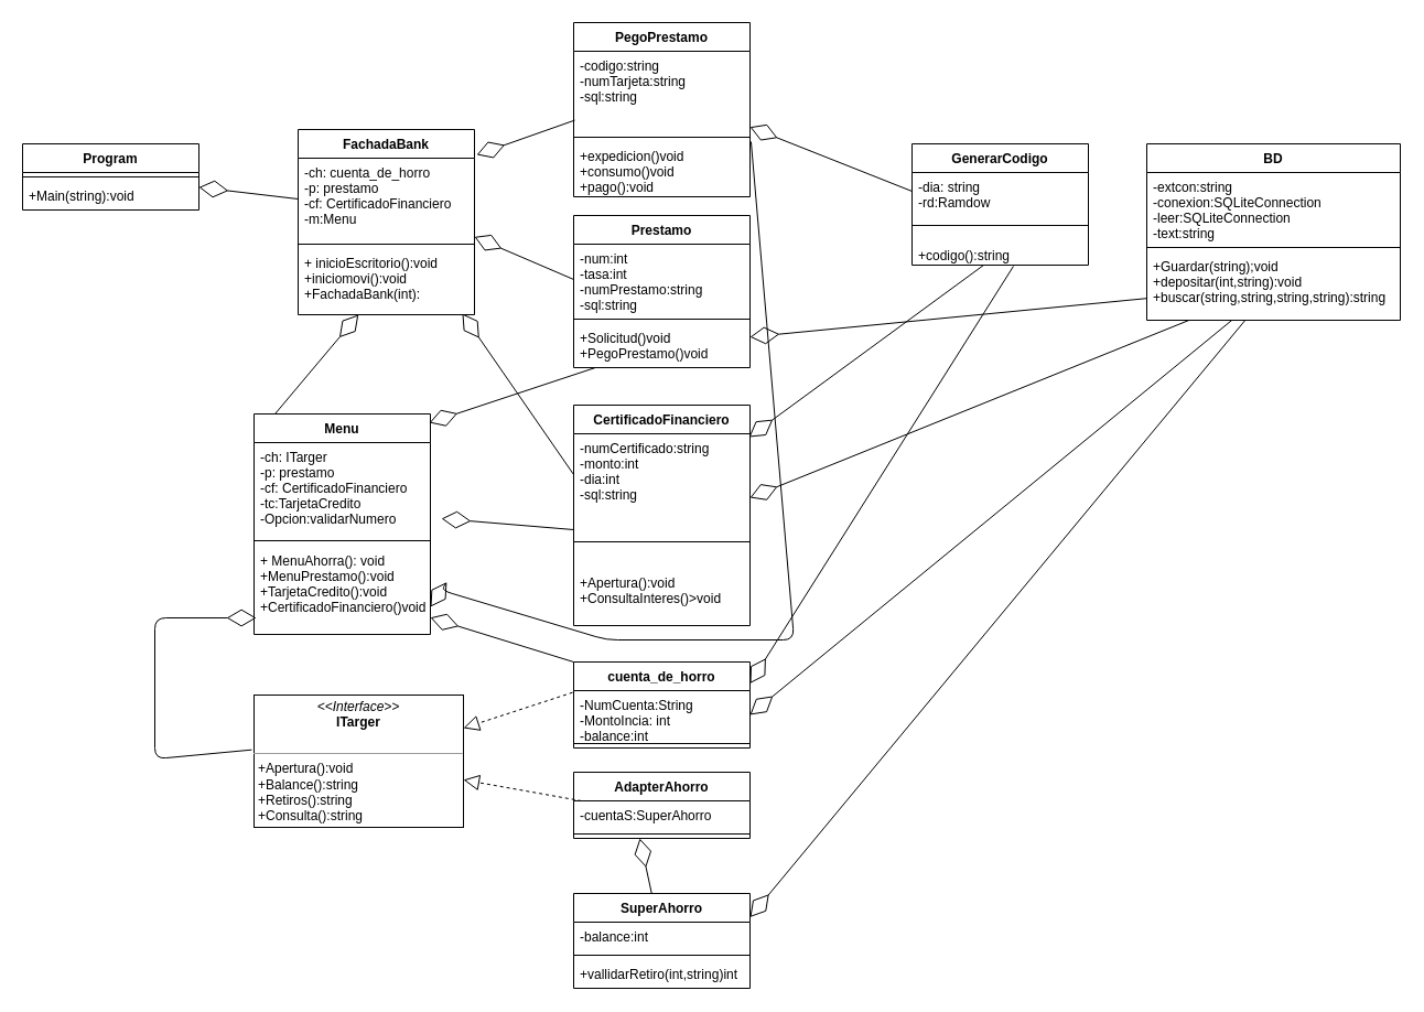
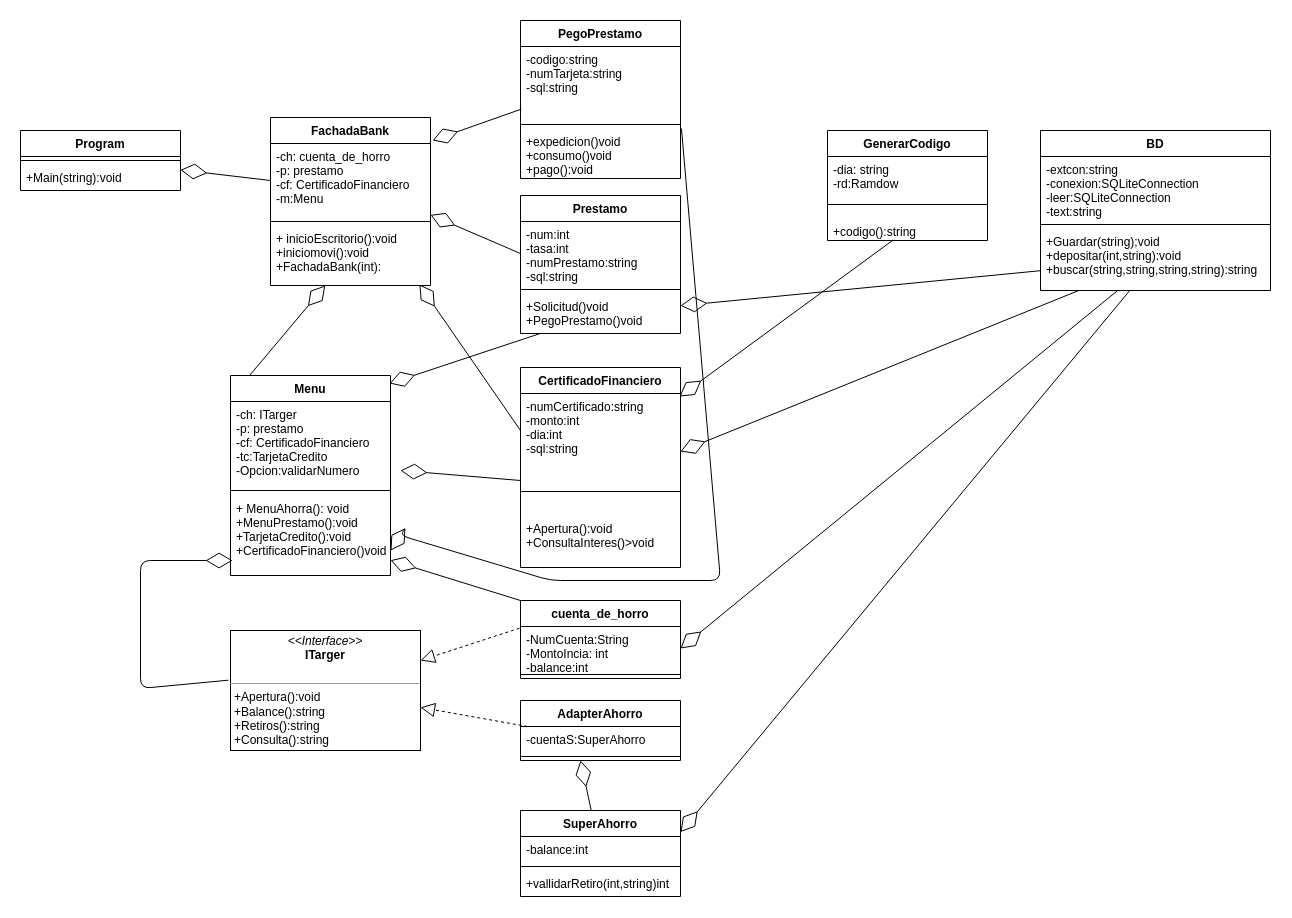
  <mxCell id="0" />
  <mxCell id="1" parent="0" />
  <mxCell id="2" value="Program" style="swimlane;fontStyle=1;align=center;verticalAlign=top;childLayout=stackLayout;horizontal=1;startSize=26;horizontalStack=0;resizeParent=1;resizeParentMax=0;resizeLast=0;collapsible=1;marginBottom=0;" vertex="1" parent="1"><mxGeometry x="20" y="130" width="160" height="60" as="geometry" /></mxCell>
  <mxCell id="3" value="" style="line;strokeWidth=1;fillColor=none;align=left;verticalAlign=middle;spacingTop=-1;spacingLeft=3;spacingRight=3;rotatable=0;labelPosition=right;points=[];portConstraint=eastwest;" vertex="1" parent="2"><mxGeometry y="26" width="160" height="8" as="geometry" /></mxCell>
  <mxCell id="4" value="+Main(string):void" style="text;strokeColor=none;fillColor=none;align=left;verticalAlign=top;spacingLeft=4;spacingRight=4;overflow=hidden;rotatable=0;points=[[0,0.5],[1,0.5]];portConstraint=eastwest;" vertex="1" parent="2"><mxGeometry y="34" width="160" height="26" as="geometry" /></mxCell>
  <mxCell id="5" value="FachadaBank" style="swimlane;fontStyle=1;align=center;verticalAlign=top;childLayout=stackLayout;horizontal=1;startSize=26;horizontalStack=0;resizeParent=1;resizeParentMax=0;resizeLast=0;collapsible=1;marginBottom=0;" vertex="1" parent="1"><mxGeometry x="270" y="117" width="160" height="168" as="geometry" /></mxCell>
  <mxCell id="6" value="-ch: cuenta_de_horro&#10;-p: prestamo&#10;-cf: CertificadoFinanciero&#10;-m:Menu" style="text;strokeColor=none;fillColor=none;align=left;verticalAlign=top;spacingLeft=4;spacingRight=4;overflow=hidden;rotatable=0;points=[[0,0.5],[1,0.5]];portConstraint=eastwest;" vertex="1" parent="5"><mxGeometry y="26" width="160" height="74" as="geometry" /></mxCell>
  <mxCell id="7" value="" style="line;strokeWidth=1;fillColor=none;align=left;verticalAlign=middle;spacingTop=-1;spacingLeft=3;spacingRight=3;rotatable=0;labelPosition=right;points=[];portConstraint=eastwest;" vertex="1" parent="5"><mxGeometry y="100" width="160" height="8" as="geometry" /></mxCell>
  <mxCell id="8" value="+ inicioEscritorio():void&#10;+iniciomovi():void&#10;+FachadaBank(int):" style="text;strokeColor=none;fillColor=none;align=left;verticalAlign=top;spacingLeft=4;spacingRight=4;overflow=hidden;rotatable=0;points=[[0,0.5],[1,0.5]];portConstraint=eastwest;" vertex="1" parent="5"><mxGeometry y="108" width="160" height="60" as="geometry" /></mxCell>
  <mxCell id="9" value="" style="endArrow=diamondThin;endFill=0;endSize=24;html=1;exitX=0;exitY=0.5;exitDx=0;exitDy=0;" edge="1" parent="1" source="6" target="2"><mxGeometry width="160" relative="1" as="geometry"><mxPoint x="280" y="140" as="sourcePoint" /><mxPoint x="200" y="80" as="targetPoint" /></mxGeometry></mxCell>
  <mxCell id="10" value="Menu" style="swimlane;fontStyle=1;align=center;verticalAlign=top;childLayout=stackLayout;horizontal=1;startSize=26;horizontalStack=0;resizeParent=1;resizeParentMax=0;resizeLast=0;collapsible=1;marginBottom=0;" vertex="1" parent="1"><mxGeometry x="230" y="375" width="160" height="200" as="geometry" /></mxCell>
  <mxCell id="11" value="-ch: ITarger&#10;-p: prestamo&#10;-cf: CertificadoFinanciero&#10;-tc:TarjetaCredito&#10;-Opcion:validarNumero" style="text;strokeColor=none;fillColor=none;align=left;verticalAlign=top;spacingLeft=4;spacingRight=4;overflow=hidden;rotatable=0;points=[[0,0.5],[1,0.5]];portConstraint=eastwest;" vertex="1" parent="10"><mxGeometry y="26" width="160" height="84" as="geometry" /></mxCell>
  <mxCell id="12" value="" style="line;strokeWidth=1;fillColor=none;align=left;verticalAlign=middle;spacingTop=-1;spacingLeft=3;spacingRight=3;rotatable=0;labelPosition=right;points=[];portConstraint=eastwest;" vertex="1" parent="10"><mxGeometry y="110" width="160" height="10" as="geometry" /></mxCell>
  <mxCell id="13" value="+ MenuAhorra(): void&#10;+MenuPrestamo():void&#10;+TarjetaCredito():void&#10;+CertificadoFinanciero()void&#10;" style="text;strokeColor=none;fillColor=none;align=left;verticalAlign=top;spacingLeft=4;spacingRight=4;overflow=hidden;rotatable=0;points=[[0,0.5],[1,0.5]];portConstraint=eastwest;" vertex="1" parent="10"><mxGeometry y="120" width="160" height="80" as="geometry" /></mxCell>
  <mxCell id="14" value="" style="endArrow=diamondThin;endFill=0;endSize=24;html=1;exitX=0.119;exitY=0;exitDx=0;exitDy=0;exitPerimeter=0;" edge="1" parent="1" source="10" target="8"><mxGeometry width="160" relative="1" as="geometry"><mxPoint x="120" y="330" as="sourcePoint" /><mxPoint x="280" y="330" as="targetPoint" /></mxGeometry></mxCell>
  <mxCell id="15" value="&lt;p style=&quot;margin: 0px ; margin-top: 4px ; text-align: center&quot;&gt;&lt;i&gt;&amp;lt;&amp;lt;Interface&amp;gt;&amp;gt;&lt;/i&gt;&lt;br&gt;&lt;b&gt;ITarger&lt;/b&gt;&lt;/p&gt;&lt;br&gt;&lt;hr size=&quot;1&quot;&gt;&lt;p style=&quot;margin: 0px ; margin-left: 4px&quot;&gt;+Apertura():void&lt;/p&gt;&lt;p style=&quot;margin: 0px ; margin-left: 4px&quot;&gt;+Balance():string&lt;/p&gt;&lt;p style=&quot;margin: 0px ; margin-left: 4px&quot;&gt;+Retiros():string&lt;/p&gt;&lt;p style=&quot;margin: 0px ; margin-left: 4px&quot;&gt;+Consulta():string&lt;/p&gt;" style="verticalAlign=top;align=left;overflow=fill;fontSize=12;fontFamily=Helvetica;html=1;" vertex="1" parent="1"><mxGeometry x="230" y="630" width="190" height="120" as="geometry" /></mxCell>
  <mxCell id="16" value="" style="endArrow=diamondThin;endFill=0;endSize=24;html=1;exitX=-0.011;exitY=0.414;exitDx=0;exitDy=0;exitPerimeter=0;entryX=0.013;entryY=0.813;entryDx=0;entryDy=0;entryPerimeter=0;" edge="1" parent="1" source="15" target="13"><mxGeometry width="160" relative="1" as="geometry"><mxPoint x="90" y="600" as="sourcePoint" /><mxPoint x="190" y="550" as="targetPoint" /><Array as="points"><mxPoint x="140" y="688" /><mxPoint x="140" y="560" /></Array></mxGeometry></mxCell>
  <mxCell id="17" value="cuenta_de_horro" style="swimlane;fontStyle=1;align=center;verticalAlign=top;childLayout=stackLayout;horizontal=1;startSize=26;horizontalStack=0;resizeParent=1;resizeParentMax=0;resizeLast=0;collapsible=1;marginBottom=0;" vertex="1" parent="1"><mxGeometry x="520" y="600" width="160" height="78" as="geometry" /></mxCell>
  <mxCell id="18" value="-NumCuenta:String&#10;-MontoIncia: int&#10;-balance:int" style="text;strokeColor=none;fillColor=none;align=left;verticalAlign=top;spacingLeft=4;spacingRight=4;overflow=hidden;rotatable=0;points=[[0,0.5],[1,0.5]];portConstraint=eastwest;" vertex="1" parent="17"><mxGeometry y="26" width="160" height="44" as="geometry" /></mxCell>
  <mxCell id="19" value="" style="line;strokeWidth=1;fillColor=none;align=left;verticalAlign=middle;spacingTop=-1;spacingLeft=3;spacingRight=3;rotatable=0;labelPosition=right;points=[];portConstraint=eastwest;" vertex="1" parent="17"><mxGeometry y="70" width="160" height="8" as="geometry" /></mxCell>
  <mxCell id="20" value="AdapterAhorro" style="swimlane;fontStyle=1;align=center;verticalAlign=top;childLayout=stackLayout;horizontal=1;startSize=26;horizontalStack=0;resizeParent=1;resizeParentMax=0;resizeLast=0;collapsible=1;marginBottom=0;" vertex="1" parent="1"><mxGeometry x="520" y="700" width="160" height="60" as="geometry" /></mxCell>
  <mxCell id="21" value="-cuentaS:SuperAhorro" style="text;strokeColor=none;fillColor=none;align=left;verticalAlign=top;spacingLeft=4;spacingRight=4;overflow=hidden;rotatable=0;points=[[0,0.5],[1,0.5]];portConstraint=eastwest;" vertex="1" parent="20"><mxGeometry y="26" width="160" height="26" as="geometry" /></mxCell>
  <mxCell id="22" value="" style="line;strokeWidth=1;fillColor=none;align=left;verticalAlign=middle;spacingTop=-1;spacingLeft=3;spacingRight=3;rotatable=0;labelPosition=right;points=[];portConstraint=eastwest;" vertex="1" parent="20"><mxGeometry y="52" width="160" height="8" as="geometry" /></mxCell>
  <mxCell id="23" value="" style="endArrow=block;dashed=1;endFill=0;endSize=12;html=1;entryX=1;entryY=0.25;entryDx=0;entryDy=0;exitX=-0.006;exitY=0.038;exitDx=0;exitDy=0;exitPerimeter=0;" edge="1" parent="1" source="18" target="15"><mxGeometry width="160" relative="1" as="geometry"><mxPoint x="450" y="550" as="sourcePoint" /><mxPoint x="610" y="550" as="targetPoint" /></mxGeometry></mxCell>
  <mxCell id="24" value="" style="endArrow=block;dashed=1;endFill=0;endSize=12;html=1;" edge="1" parent="1" source="21" target="15"><mxGeometry width="160" relative="1" as="geometry"><mxPoint x="320" y="790" as="sourcePoint" /><mxPoint x="190" y="800" as="targetPoint" /></mxGeometry></mxCell>
  <mxCell id="25" value="SuperAhorro" style="swimlane;fontStyle=1;align=center;verticalAlign=top;childLayout=stackLayout;horizontal=1;startSize=26;horizontalStack=0;resizeParent=1;resizeParentMax=0;resizeLast=0;collapsible=1;marginBottom=0;" vertex="1" parent="1"><mxGeometry x="520" y="810" width="160" height="86" as="geometry" /></mxCell>
  <mxCell id="26" value="-balance:int" style="text;strokeColor=none;fillColor=none;align=left;verticalAlign=top;spacingLeft=4;spacingRight=4;overflow=hidden;rotatable=0;points=[[0,0.5],[1,0.5]];portConstraint=eastwest;" vertex="1" parent="25"><mxGeometry y="26" width="160" height="26" as="geometry" /></mxCell>
  <mxCell id="27" value="" style="line;strokeWidth=1;fillColor=none;align=left;verticalAlign=middle;spacingTop=-1;spacingLeft=3;spacingRight=3;rotatable=0;labelPosition=right;points=[];portConstraint=eastwest;" vertex="1" parent="25"><mxGeometry y="52" width="160" height="8" as="geometry" /></mxCell>
  <mxCell id="28" value="+vallidarRetiro(int,string)int" style="text;strokeColor=none;fillColor=none;align=left;verticalAlign=top;spacingLeft=4;spacingRight=4;overflow=hidden;rotatable=0;points=[[0,0.5],[1,0.5]];portConstraint=eastwest;" vertex="1" parent="25"><mxGeometry y="60" width="160" height="26" as="geometry" /></mxCell>
  <mxCell id="29" value="" style="endArrow=diamondThin;endFill=0;endSize=24;html=1;" edge="1" parent="1" source="25"><mxGeometry width="160" relative="1" as="geometry"><mxPoint x="450" y="780" as="sourcePoint" /><mxPoint x="580" y="760" as="targetPoint" /></mxGeometry></mxCell>
  <mxCell id="30" value="CertificadoFinanciero" style="swimlane;fontStyle=1;align=center;verticalAlign=top;childLayout=stackLayout;horizontal=1;startSize=26;horizontalStack=0;resizeParent=1;resizeParentMax=0;resizeLast=0;collapsible=1;marginBottom=0;" vertex="1" parent="1"><mxGeometry x="520" y="367" width="160" height="200" as="geometry" /></mxCell>
  <mxCell id="31" value="-numCertificado:string&#10;-monto:int&#10;-dia:int&#10;-sql:string&#10;" style="text;strokeColor=none;fillColor=none;align=left;verticalAlign=top;spacingLeft=4;spacingRight=4;overflow=hidden;rotatable=0;points=[[0,0.5],[1,0.5]];portConstraint=eastwest;" vertex="1" parent="30"><mxGeometry y="26" width="160" height="74" as="geometry" /></mxCell>
  <mxCell id="32" value="" style="line;strokeWidth=1;fillColor=none;align=left;verticalAlign=middle;spacingTop=-1;spacingLeft=3;spacingRight=3;rotatable=0;labelPosition=right;points=[];portConstraint=eastwest;" vertex="1" parent="30"><mxGeometry y="100" width="160" height="48" as="geometry" /></mxCell>
  <mxCell id="33" value="+Apertura():void&#10;+ConsultaInteres()&gt;void" style="text;strokeColor=none;fillColor=none;align=left;verticalAlign=top;spacingLeft=4;spacingRight=4;overflow=hidden;rotatable=0;points=[[0,0.5],[1,0.5]];portConstraint=eastwest;" vertex="1" parent="30"><mxGeometry y="148" width="160" height="52" as="geometry" /></mxCell>
  <mxCell id="34" value="" style="endArrow=diamondThin;endFill=0;endSize=24;html=1;exitX=0;exitY=0;exitDx=0;exitDy=0;" edge="1" parent="1" source="17" target="13"><mxGeometry width="160" relative="1" as="geometry"><mxPoint x="430" y="500" as="sourcePoint" /><mxPoint x="590" y="500" as="targetPoint" /></mxGeometry></mxCell>
  <mxCell id="35" value="" style="endArrow=diamondThin;endFill=0;endSize=24;html=1;entryX=1.063;entryY=0.821;entryDx=0;entryDy=0;entryPerimeter=0;" edge="1" parent="1" target="11"><mxGeometry width="160" relative="1" as="geometry"><mxPoint x="520" y="480" as="sourcePoint" /><mxPoint x="560" y="320" as="targetPoint" /></mxGeometry></mxCell>
  <mxCell id="36" value="" style="endArrow=diamondThin;endFill=0;endSize=24;html=1;entryX=0.931;entryY=0.983;entryDx=0;entryDy=0;entryPerimeter=0;exitX=0;exitY=0.5;exitDx=0;exitDy=0;" edge="1" parent="1" source="31" target="8"><mxGeometry width="160" relative="1" as="geometry"><mxPoint x="420" y="330" as="sourcePoint" /><mxPoint x="580" y="330" as="targetPoint" /></mxGeometry></mxCell>
  <mxCell id="37" value="Prestamo" style="swimlane;fontStyle=1;align=center;verticalAlign=top;childLayout=stackLayout;horizontal=1;startSize=26;horizontalStack=0;resizeParent=1;resizeParentMax=0;resizeLast=0;collapsible=1;marginBottom=0;" vertex="1" parent="1"><mxGeometry x="520" y="195" width="160" height="138" as="geometry" /></mxCell>
  <mxCell id="38" value="-num:int&#10;-tasa:int&#10;-numPrestamo:string&#10;-sql:string" style="text;strokeColor=none;fillColor=none;align=left;verticalAlign=top;spacingLeft=4;spacingRight=4;overflow=hidden;rotatable=0;points=[[0,0.5],[1,0.5]];portConstraint=eastwest;" vertex="1" parent="37"><mxGeometry y="26" width="160" height="64" as="geometry" /></mxCell>
  <mxCell id="39" value="" style="line;strokeWidth=1;fillColor=none;align=left;verticalAlign=middle;spacingTop=-1;spacingLeft=3;spacingRight=3;rotatable=0;labelPosition=right;points=[];portConstraint=eastwest;" vertex="1" parent="37"><mxGeometry y="90" width="160" height="8" as="geometry" /></mxCell>
  <mxCell id="40" value="+Solicitud()void&#10;+PegoPrestamo()void" style="text;strokeColor=none;fillColor=none;align=left;verticalAlign=top;spacingLeft=4;spacingRight=4;overflow=hidden;rotatable=0;points=[[0,0.5],[1,0.5]];portConstraint=eastwest;" vertex="1" parent="37"><mxGeometry y="98" width="160" height="40" as="geometry" /></mxCell>
  <mxCell id="41" value="" style="endArrow=diamondThin;endFill=0;endSize=24;html=1;exitX=0;exitY=0.5;exitDx=0;exitDy=0;" edge="1" parent="1" source="38" target="6"><mxGeometry width="160" relative="1" as="geometry"><mxPoint x="490" y="140" as="sourcePoint" /><mxPoint x="650" y="140" as="targetPoint" /></mxGeometry></mxCell>
  <mxCell id="42" value="" style="endArrow=diamondThin;endFill=0;endSize=24;html=1;entryX=0.994;entryY=0.04;entryDx=0;entryDy=0;entryPerimeter=0;" edge="1" parent="1" source="40" target="10"><mxGeometry width="160" relative="1" as="geometry"><mxPoint x="300" y="333" as="sourcePoint" /><mxPoint x="460" y="333" as="targetPoint" /></mxGeometry></mxCell>
  <mxCell id="43" value="PegoPrestamo" style="swimlane;fontStyle=1;align=center;verticalAlign=top;childLayout=stackLayout;horizontal=1;startSize=26;horizontalStack=0;resizeParent=1;resizeParentMax=0;resizeLast=0;collapsible=1;marginBottom=0;" vertex="1" parent="1"><mxGeometry x="520" y="20" width="160" height="158" as="geometry" /></mxCell>
  <mxCell id="44" value="-codigo:string&#10;-numTarjeta:string&#10;-sql:string" style="text;strokeColor=none;fillColor=none;align=left;verticalAlign=top;spacingLeft=4;spacingRight=4;overflow=hidden;rotatable=0;points=[[0,0.5],[1,0.5]];portConstraint=eastwest;" vertex="1" parent="43"><mxGeometry y="26" width="160" height="74" as="geometry" /></mxCell>
  <mxCell id="45" value="" style="line;strokeWidth=1;fillColor=none;align=left;verticalAlign=middle;spacingTop=-1;spacingLeft=3;spacingRight=3;rotatable=0;labelPosition=right;points=[];portConstraint=eastwest;" vertex="1" parent="43"><mxGeometry y="100" width="160" height="8" as="geometry" /></mxCell>
  <mxCell id="46" value="+expedicion()void&#10;+consumo()void&#10;+pago():void" style="text;strokeColor=none;fillColor=none;align=left;verticalAlign=top;spacingLeft=4;spacingRight=4;overflow=hidden;rotatable=0;points=[[0,0.5],[1,0.5]];portConstraint=eastwest;" vertex="1" parent="43"><mxGeometry y="108" width="160" height="50" as="geometry" /></mxCell>
  <mxCell id="47" value="" style="endArrow=diamondThin;endFill=0;endSize=24;html=1;entryX=1.013;entryY=-0.041;entryDx=0;entryDy=0;entryPerimeter=0;exitX=0.006;exitY=0.846;exitDx=0;exitDy=0;exitPerimeter=0;" edge="1" parent="1" source="44" target="6"><mxGeometry width="160" relative="1" as="geometry"><mxPoint x="350" y="60" as="sourcePoint" /><mxPoint x="510" y="60" as="targetPoint" /></mxGeometry></mxCell>
  <mxCell id="48" value="" style="endArrow=diamondThin;endFill=0;endSize=24;html=1;entryX=1;entryY=0.688;entryDx=0;entryDy=0;entryPerimeter=0;exitX=1.006;exitY=0;exitDx=0;exitDy=0;exitPerimeter=0;" edge="1" parent="1" source="46" target="13"><mxGeometry width="160" relative="1" as="geometry"><mxPoint x="700" y="80" as="sourcePoint" /><mxPoint x="610" y="591" as="targetPoint" /><Array as="points"><mxPoint x="720" y="580" /><mxPoint x="550" y="580" /><mxPoint x="400" y="535" /></Array></mxGeometry></mxCell>
  <mxCell id="49" value="GenerarCodigo" style="swimlane;fontStyle=1;align=center;verticalAlign=top;childLayout=stackLayout;horizontal=1;startSize=26;horizontalStack=0;resizeParent=1;resizeParentMax=0;resizeLast=0;collapsible=1;marginBottom=0;" vertex="1" parent="1"><mxGeometry x="827" y="130" width="160" height="110" as="geometry" /></mxCell>
  <mxCell id="50" value="-dia: string&#10;-rd:Ramdow" style="text;strokeColor=none;fillColor=none;align=left;verticalAlign=top;spacingLeft=4;spacingRight=4;overflow=hidden;rotatable=0;points=[[0,0.5],[1,0.5]];portConstraint=eastwest;" vertex="1" parent="49"><mxGeometry y="26" width="160" height="34" as="geometry" /></mxCell>
  <mxCell id="51" value="" style="line;strokeWidth=1;fillColor=none;align=left;verticalAlign=middle;spacingTop=-1;spacingLeft=3;spacingRight=3;rotatable=0;labelPosition=right;points=[];portConstraint=eastwest;" vertex="1" parent="49"><mxGeometry y="60" width="160" height="28" as="geometry" /></mxCell>
  <mxCell id="52" value="+codigo():string" style="text;strokeColor=none;fillColor=none;align=left;verticalAlign=top;spacingLeft=4;spacingRight=4;overflow=hidden;rotatable=0;points=[[0,0.5],[1,0.5]];portConstraint=eastwest;" vertex="1" parent="49"><mxGeometry y="88" width="160" height="22" as="geometry" /></mxCell>
- <mxCell id="53" value="" style="endArrow=diamondThin;endFill=0;endSize=24;html=1;exitX=0;exitY=0.5;exitDx=0;exitDy=0;" edge="1" parent="1" source="50" target="44"><mxGeometry width="160" relative="1" as="geometry"><mxPoint x="820" y="50" as="sourcePoint" /><mxPoint x="980" y="50" as="targetPoint" /></mxGeometry></mxCell>
  <mxCell id="54" value="" style="endArrow=diamondThin;endFill=0;endSize=24;html=1;entryX=0.994;entryY=0.041;entryDx=0;entryDy=0;entryPerimeter=0;" edge="1" parent="1" source="52" target="31"><mxGeometry width="160" relative="1" as="geometry"><mxPoint x="790" y="310" as="sourcePoint" /><mxPoint x="950" y="310" as="targetPoint" /></mxGeometry></mxCell>
- <mxCell id="55" value="" style="endArrow=diamondThin;endFill=0;endSize=24;html=1;entryX=1;entryY=0.25;entryDx=0;entryDy=0;exitX=0.575;exitY=1.045;exitDx=0;exitDy=0;exitPerimeter=0;" edge="1" parent="1" source="52" target="17"><mxGeometry width="160" relative="1" as="geometry"><mxPoint x="770" y="500" as="sourcePoint" /><mxPoint x="930" y="500" as="targetPoint" /></mxGeometry></mxCell>
  <mxCell id="56" value="BD" style="swimlane;fontStyle=1;align=center;verticalAlign=top;childLayout=stackLayout;horizontal=1;startSize=26;horizontalStack=0;resizeParent=1;resizeParentMax=0;resizeLast=0;collapsible=1;marginBottom=0;" vertex="1" parent="1"><mxGeometry x="1040" y="130" width="230" height="160" as="geometry" /></mxCell>
  <mxCell id="57" value="-extcon:string&#10;-conexion:SQLiteConnection &#10;-leer:SQLiteConnection&#10;-text:string" style="text;strokeColor=none;fillColor=none;align=left;verticalAlign=top;spacingLeft=4;spacingRight=4;overflow=hidden;rotatable=0;points=[[0,0.5],[1,0.5]];portConstraint=eastwest;" vertex="1" parent="56"><mxGeometry y="26" width="230" height="64" as="geometry" /></mxCell>
  <mxCell id="58" value="" style="line;strokeWidth=1;fillColor=none;align=left;verticalAlign=middle;spacingTop=-1;spacingLeft=3;spacingRight=3;rotatable=0;labelPosition=right;points=[];portConstraint=eastwest;" vertex="1" parent="56"><mxGeometry y="90" width="230" height="8" as="geometry" /></mxCell>
  <mxCell id="59" value="+Guardar(string);void&#10;+depositar(int,string):void&#10;+buscar(string,string,string,string):string" style="text;strokeColor=none;fillColor=none;align=left;verticalAlign=top;spacingLeft=4;spacingRight=4;overflow=hidden;rotatable=0;points=[[0,0.5],[1,0.5]];portConstraint=eastwest;" vertex="1" parent="56"><mxGeometry y="98" width="230" height="62" as="geometry" /></mxCell>
  <mxCell id="60" value="" style="endArrow=diamondThin;endFill=0;endSize=24;html=1;" edge="1" parent="1" source="59" target="40"><mxGeometry width="160" relative="1" as="geometry"><mxPoint x="980" y="330" as="sourcePoint" /><mxPoint x="1140" y="330" as="targetPoint" /></mxGeometry></mxCell>
  <mxCell id="61" value="" style="endArrow=diamondThin;endFill=0;endSize=24;html=1;entryX=1;entryY=0.784;entryDx=0;entryDy=0;entryPerimeter=0;" edge="1" parent="1" source="59" target="31"><mxGeometry width="160" relative="1" as="geometry"><mxPoint x="980" y="350" as="sourcePoint" /><mxPoint x="1140" y="350" as="targetPoint" /></mxGeometry></mxCell>
  <mxCell id="62" value="" style="endArrow=diamondThin;endFill=0;endSize=24;html=1;entryX=1;entryY=0.5;entryDx=0;entryDy=0;" edge="1" parent="1" source="59" target="18"><mxGeometry width="160" relative="1" as="geometry"><mxPoint x="900" y="400" as="sourcePoint" /><mxPoint x="1060" y="400" as="targetPoint" /></mxGeometry></mxCell>
  <mxCell id="63" value="" style="endArrow=diamondThin;endFill=0;endSize=24;html=1;entryX=1;entryY=0.25;entryDx=0;entryDy=0;" edge="1" parent="1" source="59" target="25"><mxGeometry width="160" relative="1" as="geometry"><mxPoint x="1090" y="380" as="sourcePoint" /><mxPoint x="1110" y="470" as="targetPoint" /></mxGeometry></mxCell>
